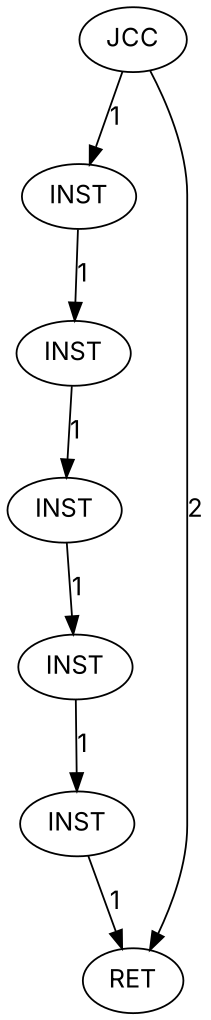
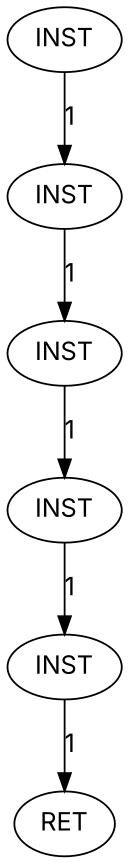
  digraph {
    fontname=Inter
    node [fontname=Inter]
    edge [fontname=Inter]
-   n1 [label=JCC options=root]
    n2 [label=INST]
    n3 [label=RET]
    n4 [label=INST]
    n5 [label=INST]
    n6 [label=INST]
    n7 [label=INST]
-   n1 -> n2 [label=1]
-   n1 -> n3 [label=2]
    n2 -> n4 [label=1]
    n4 -> n5 [label=1]
    n5 -> n6 [label=1]
    n6 -> n7 [label=1]
    n7 -> n3 [label=1]
  }
